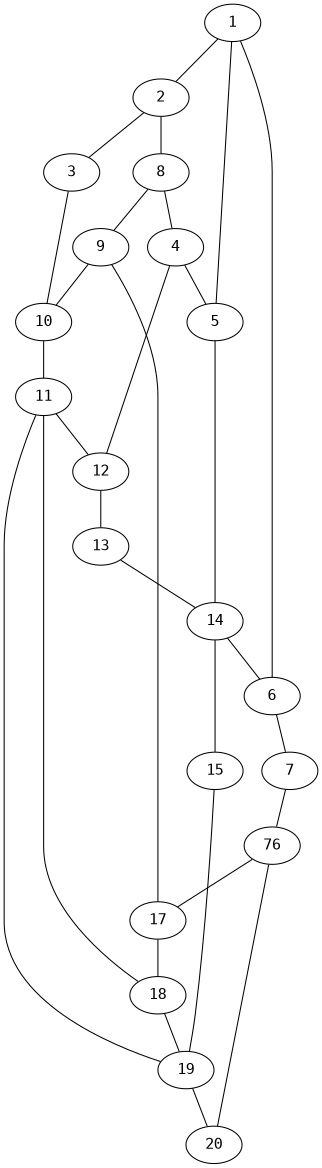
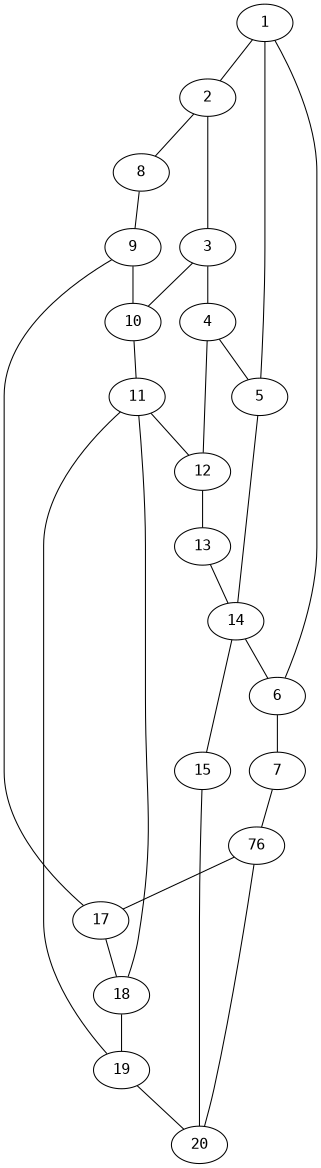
  graph {
    fontname="DejaVu Sans Mono"
    node [fontname="DejaVu Sans Mono"]
    edge [fontname="DejaVu Sans Mono"]
    1
    2
    6
    3
    8
    7
    4
    10
    9
    5
    12
    11
    14
    13
    15
    n16 [label=76]
    17
    18
    19
    20
    1 -- 2
    1 -- 6
    2 -- 3
    2 -- 8
    6 -- 7
-   8 -- 4
+   3 -- 4
    3 -- 10
    8 -- 9
    7 -- n16
    4 -- 5
    4 -- 12
    10 -- 11
    9 -- 10
    9 -- 17
    5 -- 1
    5 -- 14
    12 -- 13
    11 -- 12
    11 -- 18
    11 -- 19
    14 -- 6
    14 -- 15
    13 -- 14
-   15 -- 19
+   15 -- 20
    n16 -- 17
    17 -- 18
    18 -- 19
    19 -- 20
    20 -- n16
  }
